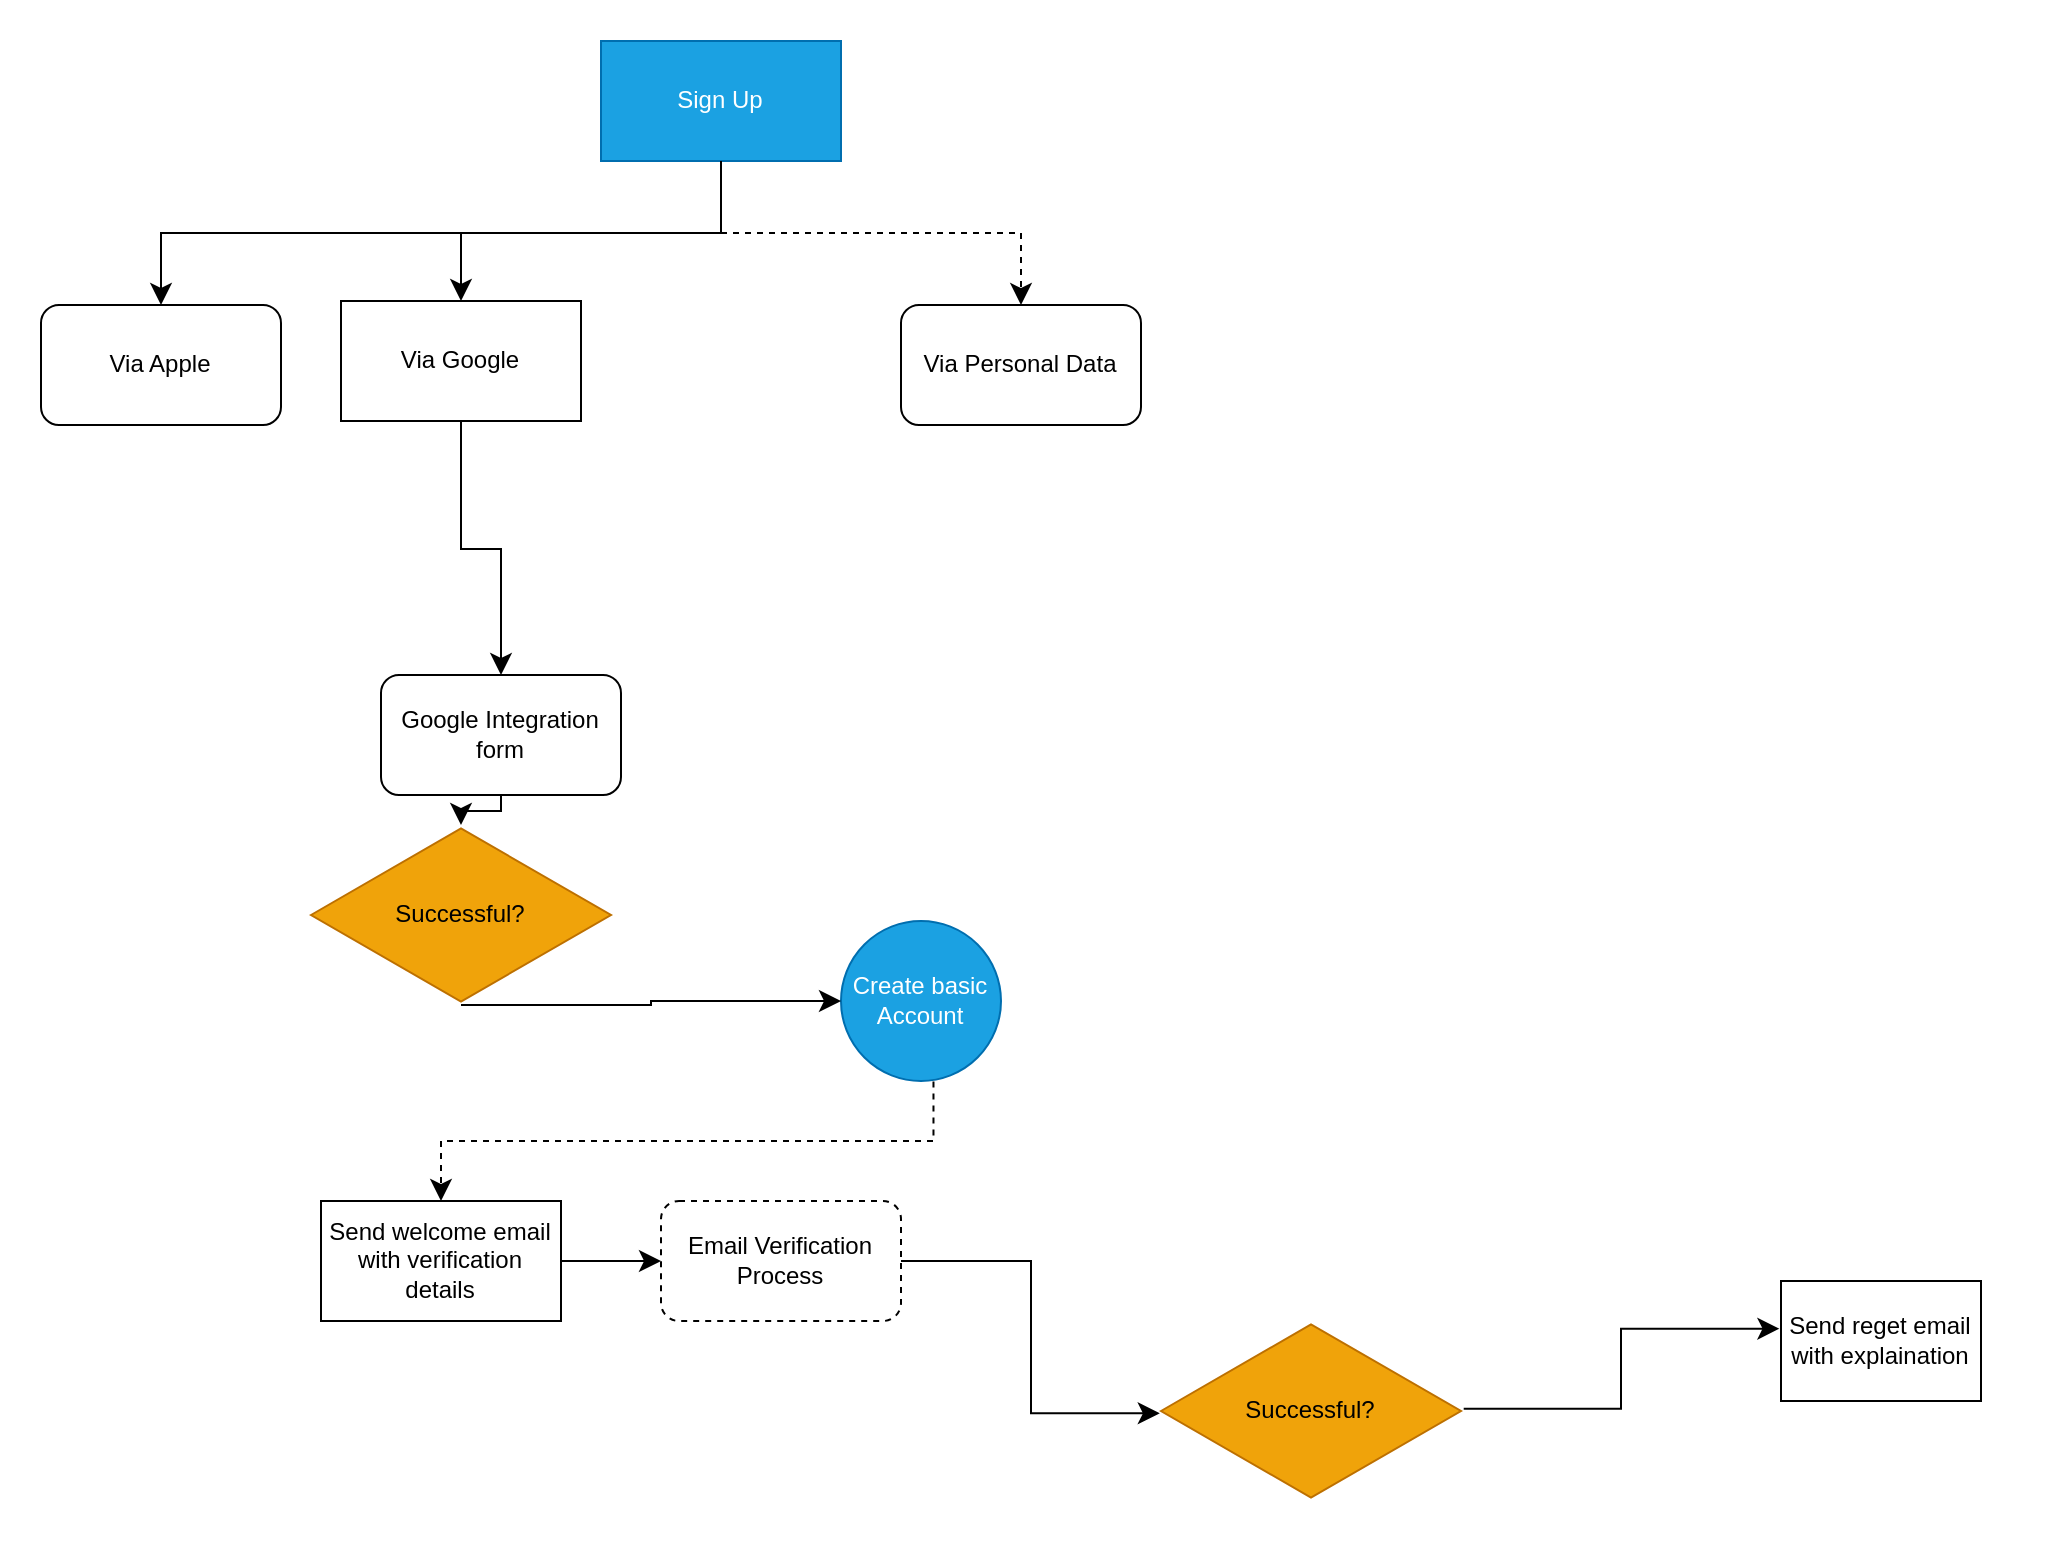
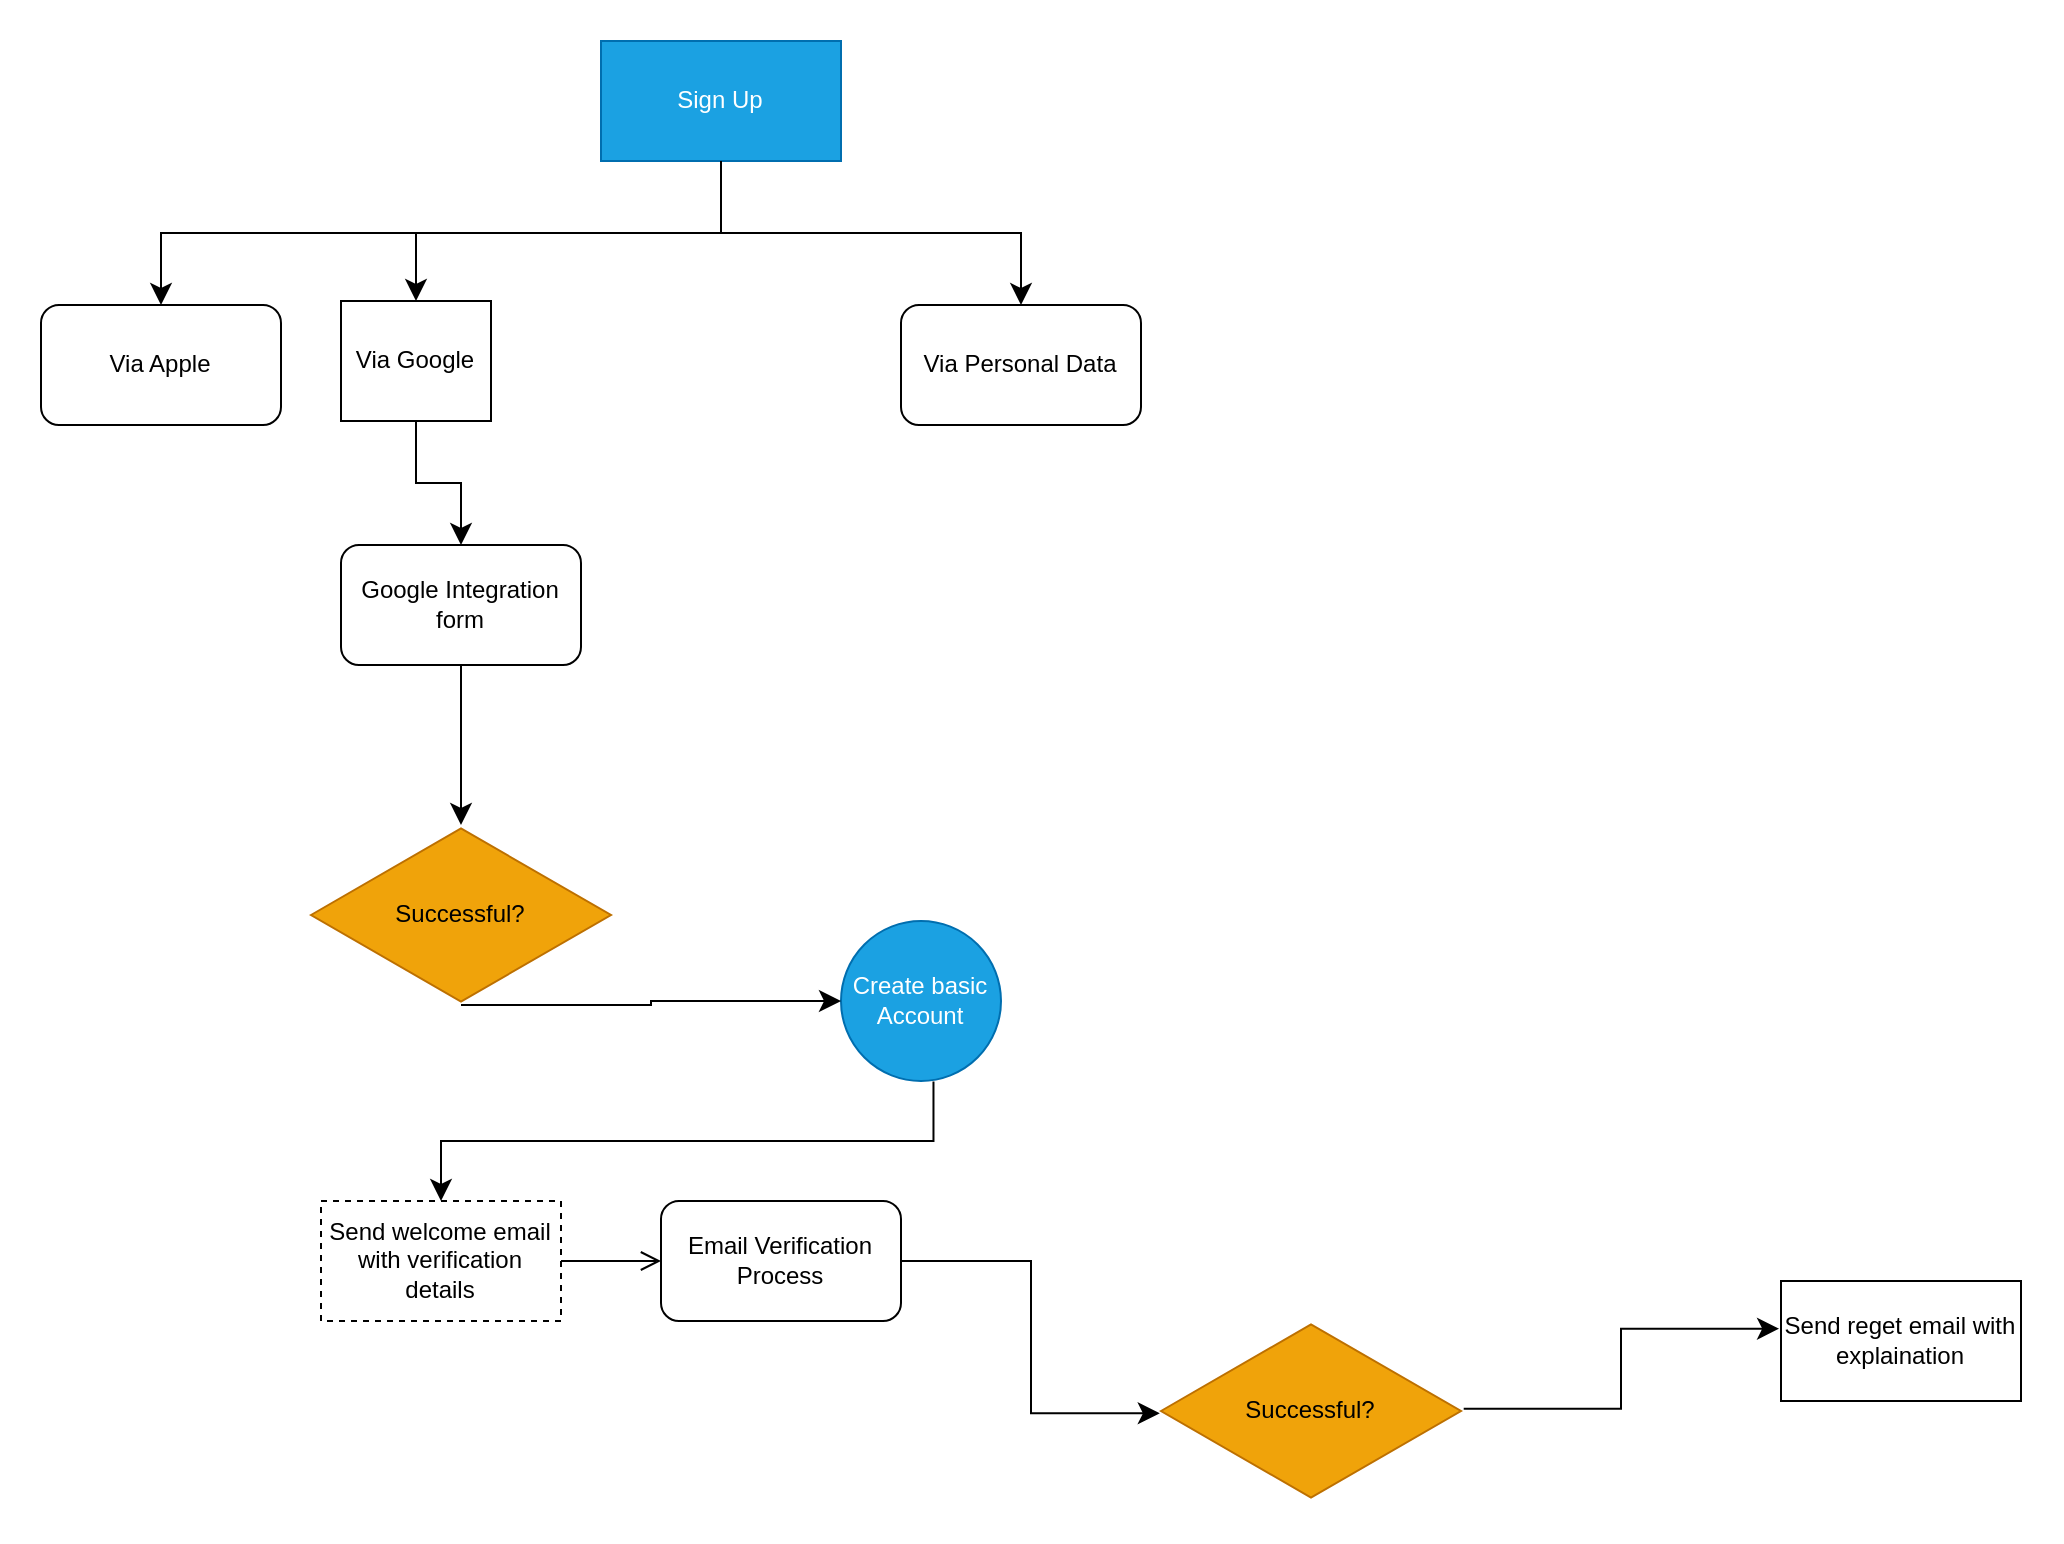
  <mxCell id="0" />
  <mxCell id="1" parent="0" />
  <mxCell id="2" value="Sign Up" style="rounded=0;whiteSpace=wrap;html=1;align=center;fillColor=#1ba1e2;fontColor=#ffffff;strokeColor=#006EAF;" vertex="1" parent="1"><mxGeometry x="300" y="20" width="120" height="60" as="geometry" /></mxCell>
- <mxCell id="3" value="Via Google" style="rounded=0;whiteSpace=wrap;html=1;gradientColor=none;" vertex="1" parent="1"><mxGeometry x="170" y="150" width="120" height="60" as="geometry" /></mxCell>
+ <mxCell id="3" value="Via Google" style="rounded=0;whiteSpace=wrap;html=1;gradientColor=none;" vertex="1" parent="1"><mxGeometry x="170" y="150" width="75" height="60" as="geometry" /></mxCell>
  <mxCell id="4" value="Via Apple" style="whiteSpace=wrap;html=1;gradientColor=none;rounded=1;" vertex="1" parent="1"><mxGeometry y="152" width="120" height="60" as="geometry" x="20" /></mxCell>
  <mxCell id="5" value="Via Personal Data" style="whiteSpace=wrap;html=1;gradientColor=none;rounded=1;" vertex="1" parent="1"><mxGeometry x="450" y="152" width="120" height="60" as="geometry" /></mxCell>
- <mxCell id="6" value="" style="edgeStyle=elbowEdgeStyle;elbow=vertical;endArrow=classic;html=1;curved=0;rounded=0;endSize=8;startSize=8;entryX=0.5;entryY=0;entryDx=0;entryDy=0;exitX=0.5;exitY=1;exitDx=0;exitDy=0;dashed=1;" edge="1" parent="1" source="2" target="5"><mxGeometry width="50" height="50" relative="1" as="geometry"><mxPoint x="460" y="62" as="sourcePoint" /><mxPoint x="470" y="12" as="targetPoint" /></mxGeometry></mxCell>
+ <mxCell id="6" value="" style="edgeStyle=elbowEdgeStyle;elbow=vertical;endArrow=classic;html=1;curved=0;rounded=0;endSize=8;startSize=8;entryX=0.5;entryY=0;entryDx=0;entryDy=0;exitX=0.5;exitY=1;exitDx=0;exitDy=0;" edge="1" parent="1" source="2" target="5"><mxGeometry width="50" height="50" relative="1" as="geometry"><mxPoint x="460" y="62" as="sourcePoint" /><mxPoint x="470" y="12" as="targetPoint" /></mxGeometry></mxCell>
  <mxCell id="7" value="" style="edgeStyle=elbowEdgeStyle;elbow=vertical;endArrow=classic;html=1;curved=0;rounded=0;endSize=8;startSize=8;entryX=0.5;entryY=0;entryDx=0;entryDy=0;" edge="1" parent="1" target="3"><mxGeometry width="50" height="50" relative="1" as="geometry"><mxPoint x="360" y="82" as="sourcePoint" /><mxPoint x="380" y="162" as="targetPoint" /></mxGeometry></mxCell>
- <mxCell id="8" value="Google Integration form" style="rounded=1;whiteSpace=wrap;html=1;gradientColor=none;" vertex="1" parent="1"><mxGeometry x="190" y="337" width="120" height="60" as="geometry" /></mxCell>
+ <mxCell id="8" value="Google Integration form" style="rounded=1;whiteSpace=wrap;html=1;gradientColor=none;" vertex="1" parent="1"><mxGeometry x="170" y="272" width="120" height="60" as="geometry" /></mxCell>
  <mxCell id="9" value="" style="edgeStyle=elbowEdgeStyle;elbow=vertical;endArrow=classic;html=1;curved=0;rounded=0;endSize=8;startSize=8;exitX=0.5;exitY=1;exitDx=0;exitDy=0;entryX=0.5;entryY=0;entryDx=0;entryDy=0;" edge="1" parent="1" source="3" target="8"><mxGeometry width="50" height="50" relative="1" as="geometry"><mxPoint x="210" y="312" as="sourcePoint" /><mxPoint x="260" y="262" as="targetPoint" /></mxGeometry></mxCell>
  <mxCell id="10" value="Successful?" style="html=1;whiteSpace=wrap;aspect=fixed;shape=isoRectangle;fillColor=#f0a30a;strokeColor=#BD7000;fontColor=#000000;" vertex="1" parent="1"><mxGeometry x="155" y="412" width="150" height="90" as="geometry" /></mxCell>
  <mxCell id="11" value="" style="edgeStyle=elbowEdgeStyle;elbow=vertical;endArrow=classic;html=1;curved=0;rounded=0;endSize=8;startSize=8;exitX=0.5;exitY=1;exitDx=0;exitDy=0;entryX=0.5;entryY=0;entryDx=0;entryDy=0;entryPerimeter=0;" edge="1" parent="1" source="8" target="10"><mxGeometry width="50" height="50" relative="1" as="geometry"><mxPoint x="210" y="402" as="sourcePoint" /><mxPoint x="270" y="392" as="targetPoint" /></mxGeometry></mxCell>
  <mxCell id="12" value="Create basic Account" style="ellipse;whiteSpace=wrap;html=1;aspect=fixed;fillColor=#1ba1e2;fontColor=#ffffff;strokeColor=#006EAF;" vertex="1" parent="1"><mxGeometry x="420" y="460" width="80" height="80" as="geometry" /></mxCell>
  <mxCell id="13" value="" style="edgeStyle=elbowEdgeStyle;elbow=horizontal;endArrow=classic;html=1;curved=0;rounded=0;endSize=8;startSize=8;entryX=0;entryY=0.5;entryDx=0;entryDy=0;exitX=0.5;exitY=1;exitDx=0;exitDy=0;exitPerimeter=0;" edge="1" parent="1" source="10" target="12"><mxGeometry width="50" height="50" relative="1" as="geometry"><mxPoint x="310" y="462" as="sourcePoint" /><mxPoint x="390" y="462" as="targetPoint" /></mxGeometry></mxCell>
- <mxCell id="14" value="Send welcome email with verification details" style="rounded=0;whiteSpace=wrap;html=1;gradientColor=none;" vertex="1" parent="1"><mxGeometry x="160" y="600" width="120" height="60" as="geometry" /></mxCell>
- <mxCell id="15" value="" style="edgeStyle=elbowEdgeStyle;elbow=vertical;endArrow=classic;html=1;curved=0;rounded=0;endSize=8;startSize=8;exitX=0.578;exitY=1.003;exitDx=0;exitDy=0;exitPerimeter=0;entryX=0.5;entryY=0;entryDx=0;entryDy=0;dashed=1;" edge="1" parent="1" source="12" target="14"><mxGeometry width="50" height="50" relative="1" as="geometry"><mxPoint x="356" y="690" as="sourcePoint" /><mxPoint x="406" y="640" as="targetPoint" /></mxGeometry></mxCell>
+ <mxCell id="14" value="Send welcome email with verification details" style="rounded=0;whiteSpace=wrap;html=1;gradientColor=none;dashed=1;" vertex="1" parent="1"><mxGeometry x="160" y="600" width="120" height="60" as="geometry" /></mxCell>
+ <mxCell id="15" value="" style="edgeStyle=elbowEdgeStyle;elbow=vertical;endArrow=classic;html=1;curved=0;rounded=0;endSize=8;startSize=8;exitX=0.578;exitY=1.003;exitDx=0;exitDy=0;exitPerimeter=0;entryX=0.5;entryY=0;entryDx=0;entryDy=0;" edge="1" parent="1" source="12" target="14"><mxGeometry width="50" height="50" relative="1" as="geometry"><mxPoint x="356" y="690" as="sourcePoint" /><mxPoint x="406" y="640" as="targetPoint" /></mxGeometry></mxCell>
  <mxCell id="16" value="" style="edgeStyle=elbowEdgeStyle;elbow=vertical;endArrow=classic;html=1;curved=0;rounded=0;endSize=8;startSize=8;entryX=0.5;entryY=0;entryDx=0;entryDy=0;" edge="1" parent="1" target="4"><mxGeometry width="50" height="50" relative="1" as="geometry"><mxPoint x="360" y="80" as="sourcePoint" /><mxPoint x="370" y="250" as="targetPoint" /></mxGeometry></mxCell>
- <mxCell id="17" value="Email Verification Process" style="rounded=1;whiteSpace=wrap;html=1;gradientColor=none;dashed=1;" vertex="1" parent="1"><mxGeometry x="330" y="600" width="120" height="60" as="geometry" /></mxCell>
+ <mxCell id="17" value="Email Verification Process" style="rounded=1;whiteSpace=wrap;html=1;gradientColor=none;" vertex="1" parent="1"><mxGeometry x="330" y="600" width="120" height="60" as="geometry" /></mxCell>
  <mxCell id="18" value="Successful?" style="html=1;whiteSpace=wrap;aspect=fixed;shape=isoRectangle;fillColor=#f0a30a;fontColor=#000000;strokeColor=#BD7000;" vertex="1" parent="1"><mxGeometry x="580" y="660" width="150" height="90" as="geometry" /></mxCell>
- <mxCell id="19" value="Send reget email with explaination" style="rounded=0;whiteSpace=wrap;html=1;gradientColor=none;" vertex="1" parent="1"><mxGeometry x="890" y="640" width="100" height="60" as="geometry" /></mxCell>
- <mxCell id="20" value="" style="edgeStyle=elbowEdgeStyle;elbow=horizontal;endArrow=classic;html=1;curved=0;rounded=0;endSize=8;startSize=8;entryX=0;entryY=0.5;entryDx=0;entryDy=0;" edge="1" parent="1" source="14" target="17"><mxGeometry width="50" height="50" relative="1" as="geometry"><mxPoint x="820" y="530" as="sourcePoint" /><mxPoint x="600" y="690" as="targetPoint" /></mxGeometry></mxCell>
+ <mxCell id="19" value="Send reget email with explaination" style="rounded=0;whiteSpace=wrap;html=1;gradientColor=none;" vertex="1" parent="1"><mxGeometry x="890" y="640" width="120" height="60" as="geometry" /></mxCell>
+ <mxCell id="20" value="" style="edgeStyle=elbowEdgeStyle;elbow=horizontal;endArrow=open;html=1;curved=0;rounded=0;endSize=8;startSize=8;entryX=0;entryY=0.5;entryDx=0;entryDy=0;" edge="1" parent="1" source="14" target="17"><mxGeometry width="50" height="50" relative="1" as="geometry"><mxPoint x="820" y="530" as="sourcePoint" /><mxPoint x="600" y="690" as="targetPoint" /></mxGeometry></mxCell>
  <mxCell id="21" value="" style="edgeStyle=elbowEdgeStyle;elbow=horizontal;endArrow=classic;html=1;curved=0;rounded=0;endSize=8;startSize=8;exitX=1;exitY=0.5;exitDx=0;exitDy=0;entryX=-0.004;entryY=0.513;entryDx=0;entryDy=0;entryPerimeter=0;" edge="1" parent="1" source="17" target="18"><mxGeometry width="50" height="50" relative="1" as="geometry"><mxPoint x="820" y="530" as="sourcePoint" /><mxPoint x="870" y="480" as="targetPoint" /></mxGeometry></mxCell>
  <mxCell id="22" value="" style="edgeStyle=elbowEdgeStyle;elbow=horizontal;endArrow=classic;html=1;curved=0;rounded=0;endSize=8;startSize=8;exitX=1.009;exitY=0.487;exitDx=0;exitDy=0;exitPerimeter=0;entryX=-0.008;entryY=0.397;entryDx=0;entryDy=0;entryPerimeter=0;" edge="1" parent="1" source="18" target="19"><mxGeometry width="50" height="50" relative="1" as="geometry"><mxPoint x="820" y="530" as="sourcePoint" /><mxPoint x="870" y="480" as="targetPoint" /></mxGeometry></mxCell>
